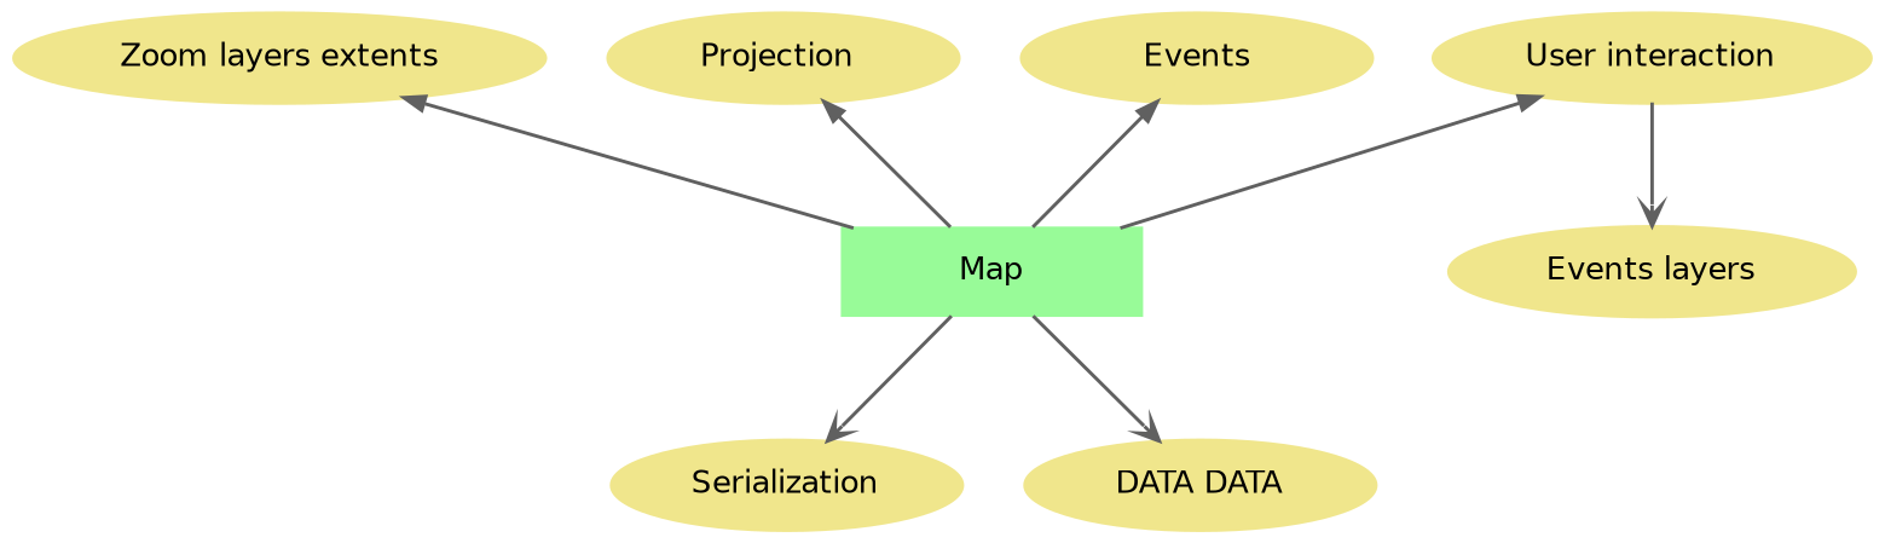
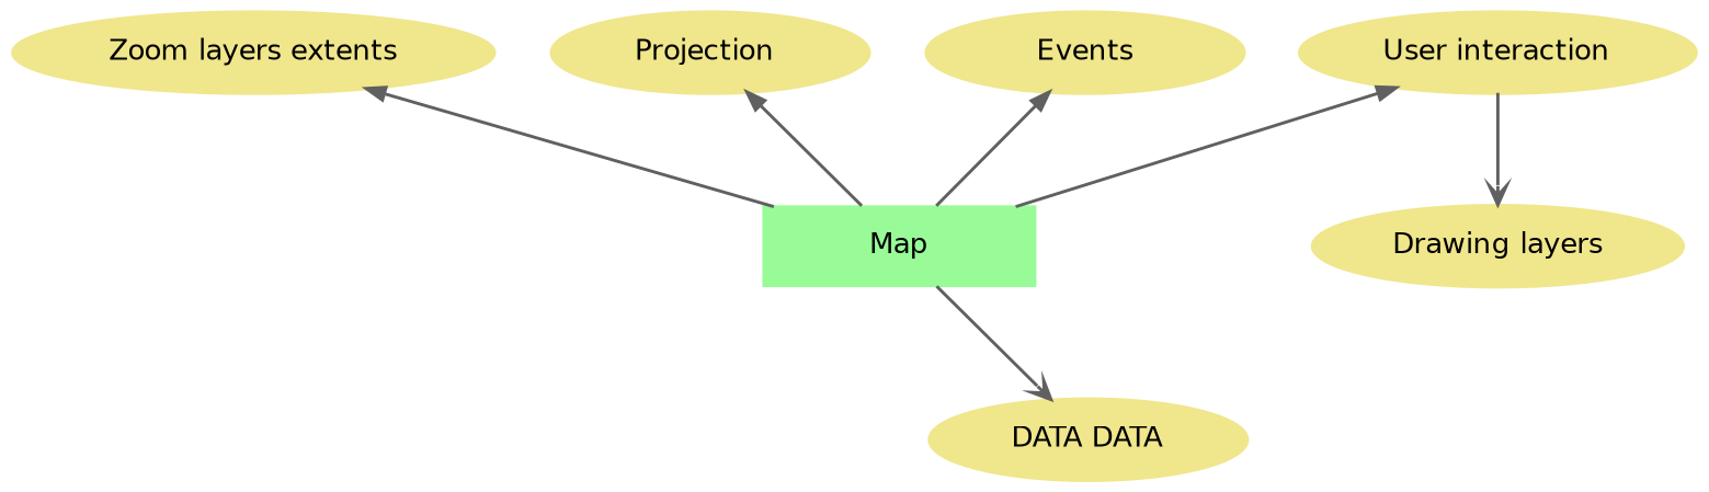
  digraph {
    splines=true
    node [color=khaki fontname=Helvetica fontsize=9 peripheries=1 shape=ellipse style=filled]
    edge [arrowhead=open arrowsize=0.6 color="#606060" dir=back fontcolor=blue fontname=Arial fontsize=9 style=solid]
    n1 [color=palegreen height=0.35 label=Map shape=polygon width=1.2]
-   n2 [height=0.2 label=Serialization width=1.4]
    n3 [height=0.2 label="DATA DATA" width=1.4]
-   n4 [height=0.2 label="Events layers" width=1.4]
+   n4 [height=0.2 label="Drawing layers" width=1.4]
    n5 [height=0.2 label="Zoom layers extents" width=1.4]
    n6 [height=0.2 label="Projection " width=1.4]
    n7 [height=0.2 label="User interaction" width=1.4]
    n8 [height=0.2 label=Events width=1.4]
-   n1 -> n2 [dir=forward]
    n1 -> n3 [dir=forward]
    n5 -> n1
    n6 -> n1
    n7 -> n1
    n7 -> n4 [dir=forward]
    n8 -> n1
  }
